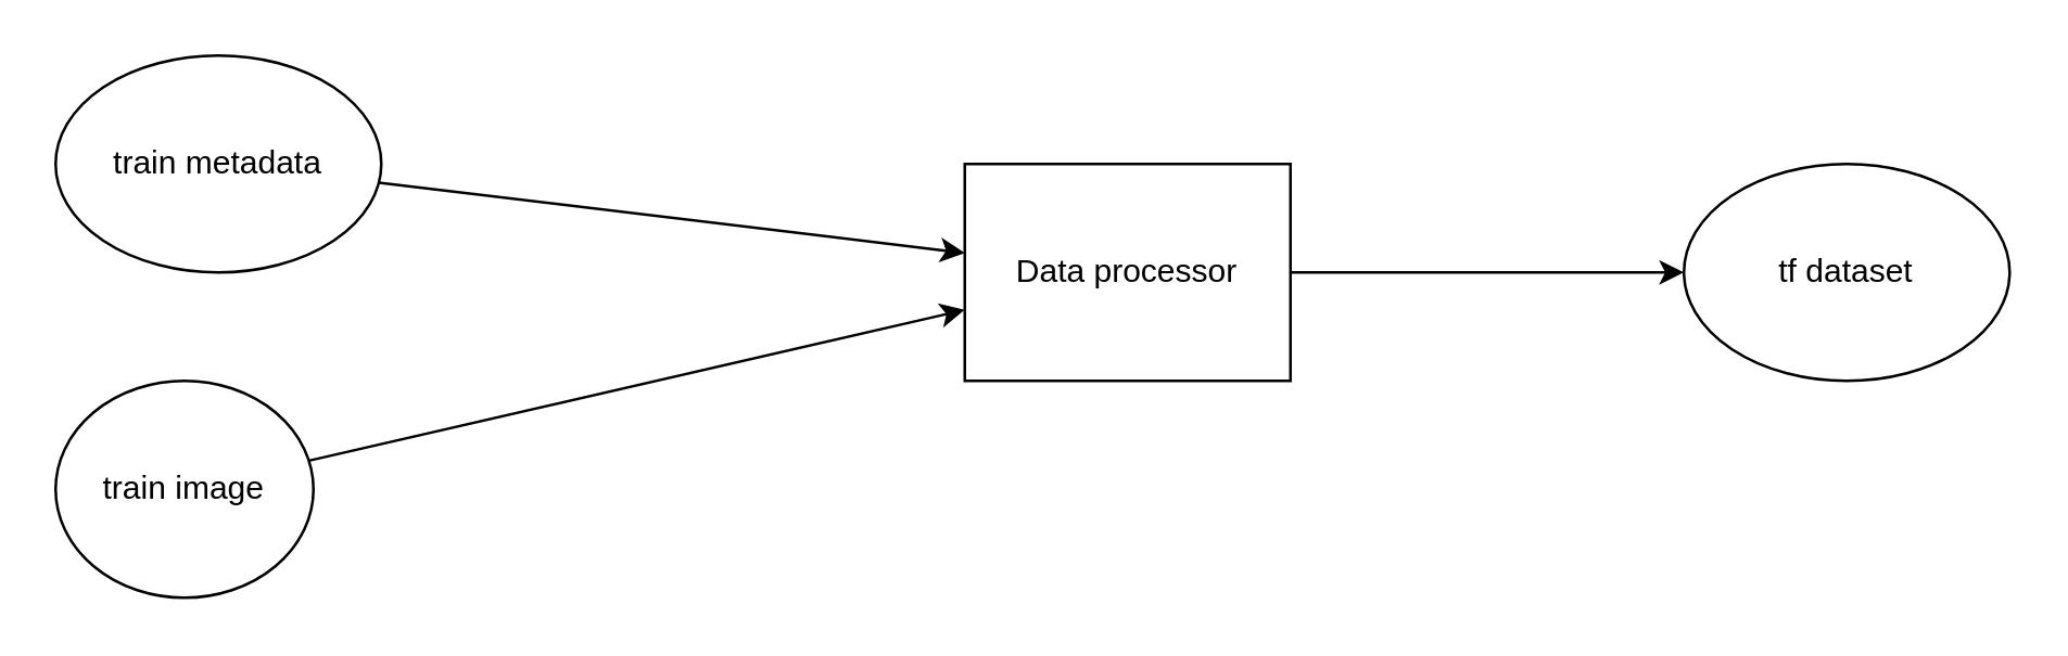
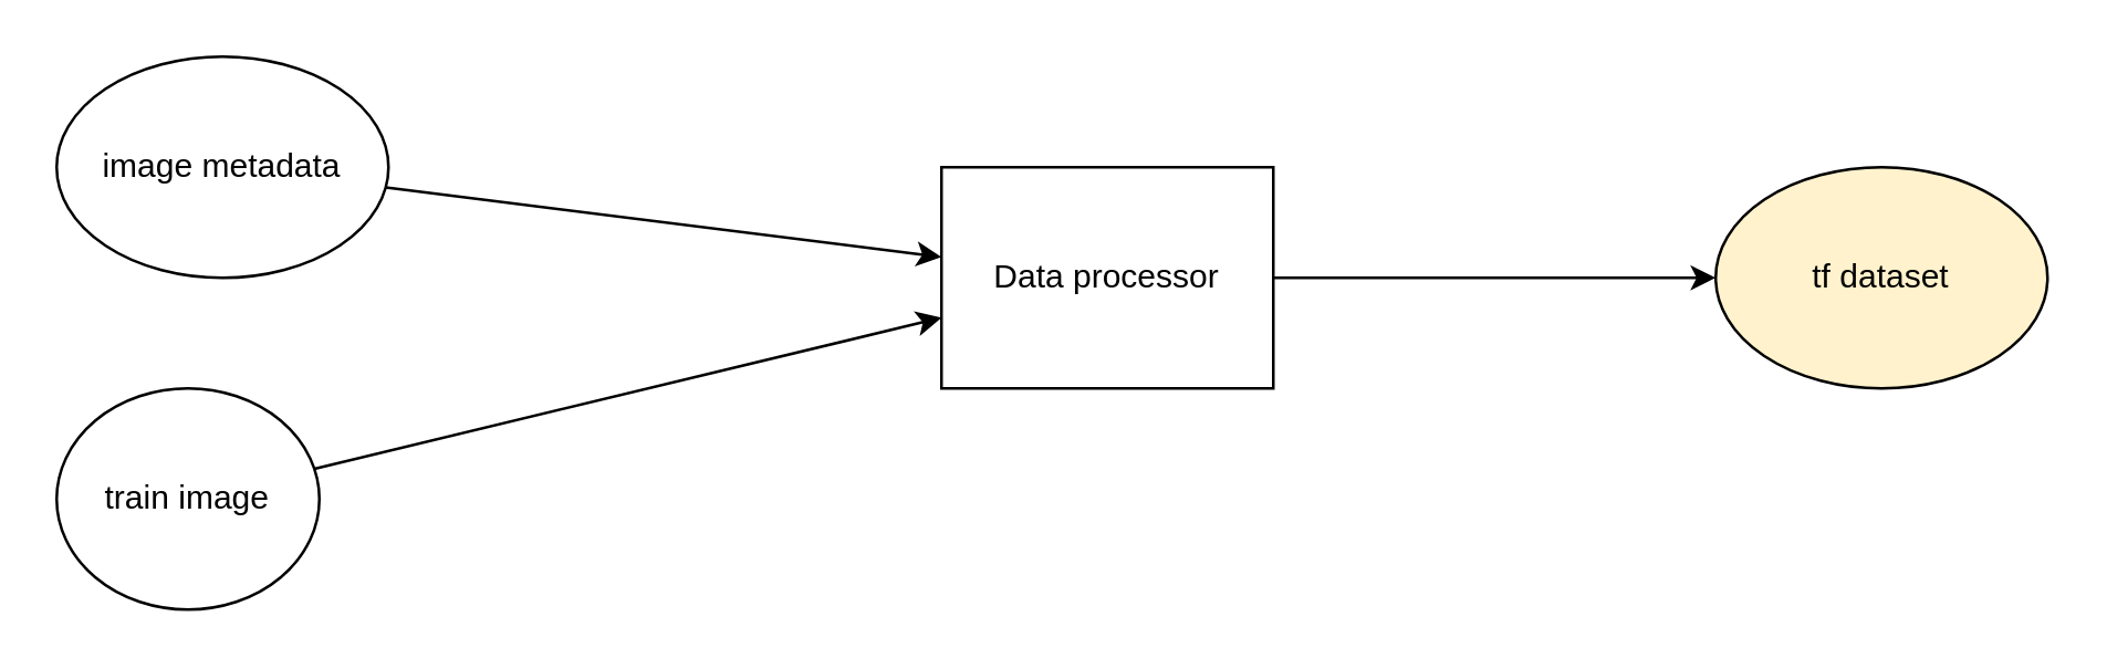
  <mxCell id="0" />
  <mxCell id="1" parent="0" />
- <mxCell id="2" value="Data processor" style="rounded=0;whiteSpace=wrap;html=1;" vertex="1" parent="1"><mxGeometry x="355" y="60" width="120" height="80" as="geometry" /></mxCell>
- <mxCell id="3" value="train metadata" style="ellipse;whiteSpace=wrap;html=1;" vertex="1" parent="1"><mxGeometry x="20" y="20" width="120" height="80" as="geometry" /></mxCell>
+ <mxCell id="2" value="Data processor" style="rounded=0;whiteSpace=wrap;html=1;" vertex="1" parent="1"><mxGeometry x="340" y="60" width="120" height="80" as="geometry" /></mxCell>
+ <mxCell id="3" value="image metadata" style="ellipse;whiteSpace=wrap;html=1;" vertex="1" parent="1"><mxGeometry x="20" y="20" width="120" height="80" as="geometry" /></mxCell>
  <mxCell id="4" value="train image" style="ellipse;whiteSpace=wrap;html=1;" vertex="1" parent="1"><mxGeometry x="20" y="140" width="95" height="80" as="geometry" /></mxCell>
  <mxCell id="5" value="" style="endArrow=classic;html=1;" edge="1" parent="1" source="3" target="2"><mxGeometry width="50" height="50" relative="1" as="geometry"><mxPoint x="340" y="340" as="sourcePoint" /><mxPoint x="390" y="290" as="targetPoint" /></mxGeometry></mxCell>
  <mxCell id="6" value="" style="endArrow=classic;html=1;" edge="1" parent="1" source="4" target="2"><mxGeometry width="50" height="50" relative="1" as="geometry"><mxPoint x="340" y="340" as="sourcePoint" /><mxPoint x="390" y="290" as="targetPoint" /></mxGeometry></mxCell>
- <mxCell id="7" value="tf dataset" style="ellipse;whiteSpace=wrap;html=1;" vertex="1" parent="1"><mxGeometry x="620" y="60" width="120" height="80" as="geometry" /></mxCell>
+ <mxCell id="7" value="tf dataset" style="ellipse;whiteSpace=wrap;html=1;fillColor=#fff2cc;" vertex="1" parent="1"><mxGeometry x="620" y="60" width="120" height="80" as="geometry" /></mxCell>
  <mxCell id="8" value="" style="endArrow=classic;html=1;" edge="1" parent="1" source="2" target="7"><mxGeometry width="50" height="50" relative="1" as="geometry"><mxPoint x="340" y="240" as="sourcePoint" /><mxPoint x="390" y="190" as="targetPoint" /></mxGeometry></mxCell>
